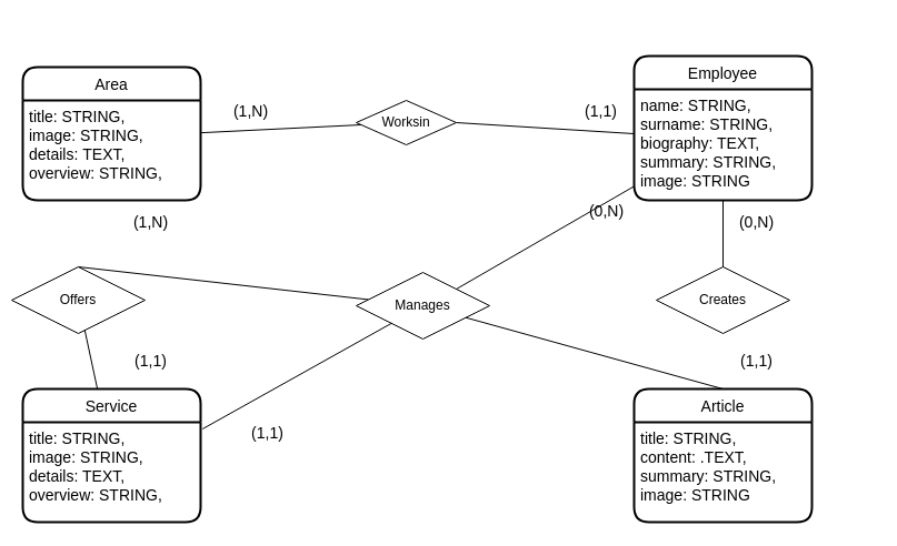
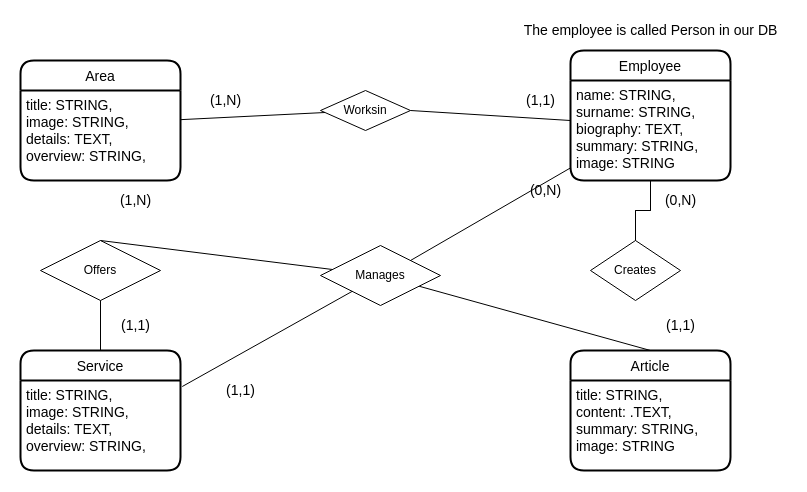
  <mxCell id="0" />
  <mxCell id="1" parent="0" />
  <mxCell id="2" value="Area" style="swimlane;childLayout=stackLayout;horizontal=1;startSize=30;horizontalStack=0;rounded=1;fontSize=14;fontStyle=0;strokeWidth=2;resizeParent=0;resizeLast=1;shadow=0;dashed=0;align=center;" parent="1" vertex="1"><mxGeometry x="20" y="60" width="160" height="120" as="geometry" /></mxCell>
  <mxCell id="3" value="title: STRING,&#10;image: STRING,&#10;details: TEXT,&#10;overview: STRING," style="align=left;strokeColor=none;fillColor=none;spacingLeft=4;fontSize=14;verticalAlign=top;resizable=0;rotatable=0;part=1;fontStyle=0" parent="2" vertex="1"><mxGeometry y="30" width="160" height="90" as="geometry" /></mxCell>
- <mxCell id="4" value="Creates" style="shape=rhombus;perimeter=rhombusPerimeter;whiteSpace=wrap;html=1;align=center;" parent="1" vertex="1"><mxGeometry x="590" y="240" width="120" height="60" as="geometry" /></mxCell>
+ <mxCell id="4" value="Creates" style="shape=rhombus;perimeter=rhombusPerimeter;whiteSpace=wrap;html=1;align=center;" parent="1" vertex="1"><mxGeometry x="590" y="240" width="90" height="60" as="geometry" /></mxCell>
  <mxCell id="5" value="" style="endArrow=none;html=1;rounded=0;exitX=0.5;exitY=0;exitDx=0;exitDy=0;" parent="1" source="8" target="26" edge="1"><mxGeometry relative="1" as="geometry"><mxPoint x="180" y="10" as="sourcePoint" /><mxPoint x="340" y="10" as="targetPoint" /></mxGeometry></mxCell>
  <mxCell id="6" value="Service" style="swimlane;childLayout=stackLayout;horizontal=1;startSize=30;horizontalStack=0;rounded=1;fontSize=14;fontStyle=0;strokeWidth=2;resizeParent=0;resizeLast=1;shadow=0;dashed=0;align=center;" parent="1" vertex="1"><mxGeometry x="20" y="350" width="160" height="120" as="geometry" /></mxCell>
  <mxCell id="7" value="title: STRING,&#10;image: STRING,&#10;details: TEXT,&#10;overview: STRING," style="align=left;strokeColor=none;fillColor=none;spacingLeft=4;fontSize=14;verticalAlign=top;resizable=0;rotatable=0;part=1;" parent="6" vertex="1"><mxGeometry y="30" width="160" height="90" as="geometry" /></mxCell>
  <mxCell id="8" value="Article" style="swimlane;childLayout=stackLayout;horizontal=1;startSize=30;horizontalStack=0;rounded=1;fontSize=14;fontStyle=0;strokeWidth=2;resizeParent=0;resizeLast=1;shadow=0;dashed=0;align=center;" parent="1" vertex="1"><mxGeometry x="570" y="350" width="160" height="120" as="geometry" /></mxCell>
  <mxCell id="9" value="title: STRING,&#10;content: .TEXT,&#10;summary: STRING,&#10;image: STRING" style="align=left;strokeColor=none;fillColor=none;spacingLeft=4;fontSize=14;verticalAlign=top;resizable=0;rotatable=0;part=1;" parent="8" vertex="1"><mxGeometry y="30" width="160" height="90" as="geometry" /></mxCell>
  <mxCell id="10" value="Employee" style="swimlane;childLayout=stackLayout;horizontal=1;startSize=30;horizontalStack=0;rounded=1;fontSize=14;fontStyle=0;strokeWidth=2;resizeParent=0;resizeLast=1;shadow=0;dashed=0;align=center;" parent="1" vertex="1"><mxGeometry x="570" y="50" width="160" height="130" as="geometry" /></mxCell>
  <mxCell id="11" value="name: STRING,&#10;surname: STRING,&#10;biography: TEXT,&#10;summary: STRING,&#10;image: STRING" style="align=left;strokeColor=none;fillColor=none;spacingLeft=4;fontSize=14;verticalAlign=top;resizable=0;rotatable=0;part=1;" parent="10" vertex="1"><mxGeometry y="30" width="160" height="100" as="geometry" /></mxCell>
  <mxCell id="12" style="edgeStyle=orthogonalEdgeStyle;rounded=0;orthogonalLoop=1;jettySize=auto;html=1;fontSize=14;shape=link;width=0;" parent="1" source="11" target="4" edge="1"><mxGeometry relative="1" as="geometry" /></mxCell>
  <mxCell id="13" value="Worksin" style="shape=rhombus;perimeter=rhombusPerimeter;whiteSpace=wrap;html=1;align=center;" parent="1" vertex="1"><mxGeometry x="320" y="90" width="90" height="40" as="geometry" /></mxCell>
  <mxCell id="14" value="" style="endArrow=none;html=1;rounded=0;entryX=1;entryY=0.5;entryDx=0;entryDy=0;" parent="1" target="13" edge="1"><mxGeometry relative="1" as="geometry"><mxPoint x="570" y="120" as="sourcePoint" /><mxPoint x="90" y="-150" as="targetPoint" /></mxGeometry></mxCell>
  <mxCell id="15" value="" style="endArrow=none;html=1;rounded=0;entryX=1;entryY=0.324;entryDx=0;entryDy=0;entryPerimeter=0;" parent="1" source="13" target="3" edge="1"><mxGeometry relative="1" as="geometry"><mxPoint x="320" y="119" as="sourcePoint" /><mxPoint x="233.36" y="119.16" as="targetPoint" /></mxGeometry></mxCell>
- <mxCell id="16" value="Offers" style="shape=rhombus;perimeter=rhombusPerimeter;whiteSpace=wrap;html=1;align=center;" parent="1" vertex="1"><mxGeometry x="10" y="240" width="120" height="60" as="geometry" /></mxCell>
+ <mxCell id="16" value="Offers" style="shape=rhombus;perimeter=rhombusPerimeter;whiteSpace=wrap;html=1;align=center;" parent="1" vertex="1"><mxGeometry x="40" y="240" width="120" height="60" as="geometry" /></mxCell>
  <mxCell id="17" value="" style="endArrow=none;html=1;rounded=0;exitX=0.5;exitY=0;exitDx=0;exitDy=0;" parent="1" source="16" target="26" edge="1"><mxGeometry relative="1" as="geometry"><mxPoint x="330.5" y="230.59" as="sourcePoint" /><mxPoint x="190" y="230" as="targetPoint" /></mxGeometry></mxCell>
  <mxCell id="18" value="" style="endArrow=none;html=1;rounded=0;" parent="1" source="6" target="16" edge="1"><mxGeometry relative="1" as="geometry"><mxPoint x="99.58" y="360" as="sourcePoint" /><mxPoint x="99.58" y="300" as="targetPoint" /></mxGeometry></mxCell>
  <mxCell id="19" value="(1,1)" style="text;html=1;align=center;verticalAlign=middle;resizable=0;points=[];autosize=1;strokeColor=none;fontSize=14;" parent="1" vertex="1"><mxGeometry x="520" y="90" width="40" height="20" as="geometry" /></mxCell>
  <mxCell id="20" value="(1,1)" style="text;html=1;align=center;verticalAlign=middle;resizable=0;points=[];autosize=1;strokeColor=none;fontSize=14;" parent="1" vertex="1"><mxGeometry x="660" y="315" width="40" height="20" as="geometry" /></mxCell>
+ <mxCell id="21" value="The employee is called Person in our DB" style="text;html=1;align=center;verticalAlign=middle;resizable=0;points=[];autosize=1;strokeColor=none;fontSize=14;" parent="1" vertex="1"><mxGeometry x="515" y="20" width="270" height="20" as="geometry" /></mxCell>
  <mxCell id="22" value="(0,N)" style="text;html=1;align=center;verticalAlign=middle;resizable=0;points=[];autosize=1;strokeColor=none;fontSize=14;" parent="1" vertex="1"><mxGeometry x="655" y="190" width="50" height="20" as="geometry" /></mxCell>
  <mxCell id="23" value="(1,N)" style="text;html=1;align=center;verticalAlign=middle;resizable=0;points=[];autosize=1;strokeColor=none;fontSize=14;" parent="1" vertex="1"><mxGeometry x="200" y="90" width="50" height="20" as="geometry" /></mxCell>
  <mxCell id="24" value="(1,N)" style="text;html=1;align=center;verticalAlign=middle;resizable=0;points=[];autosize=1;strokeColor=none;fontSize=14;" parent="1" vertex="1"><mxGeometry x="110" y="190" width="50" height="20" as="geometry" /></mxCell>
  <mxCell id="25" value="(1,1)" style="text;html=1;align=center;verticalAlign=middle;resizable=0;points=[];autosize=1;strokeColor=none;fontSize=14;" parent="1" vertex="1"><mxGeometry x="115" y="315" width="40" height="20" as="geometry" /></mxCell>
  <mxCell id="26" value="Manages" style="shape=rhombus;perimeter=rhombusPerimeter;whiteSpace=wrap;html=1;align=center;" vertex="1" parent="1"><mxGeometry x="320" y="245" width="120" height="60" as="geometry" /></mxCell>
  <mxCell id="27" value="" style="endArrow=none;html=1;rounded=0;exitX=1;exitY=0;exitDx=0;exitDy=0;entryX=0;entryY=0.874;entryDx=0;entryDy=0;entryPerimeter=0;" edge="1" parent="1" source="26" target="11"><mxGeometry relative="1" as="geometry"><mxPoint x="610.5" y="235.59" as="sourcePoint" /><mxPoint x="380" y="185" as="targetPoint" /></mxGeometry></mxCell>
  <mxCell id="28" value="" style="endArrow=none;html=1;rounded=0;exitX=1.011;exitY=0.067;exitDx=0;exitDy=0;exitPerimeter=0;" edge="1" parent="1" target="26" source="7"><mxGeometry relative="1" as="geometry"><mxPoint x="380" y="355" as="sourcePoint" /><mxPoint x="379.58" y="305" as="targetPoint" /></mxGeometry></mxCell>
  <mxCell id="29" value="(0,N)" style="text;html=1;align=center;verticalAlign=middle;resizable=0;points=[];autosize=1;strokeColor=none;fontSize=14;" vertex="1" parent="1"><mxGeometry x="520" y="180" width="50" height="20" as="geometry" /></mxCell>
  <mxCell id="30" value="(1,1)" style="text;html=1;align=center;verticalAlign=middle;resizable=0;points=[];autosize=1;strokeColor=none;fontSize=14;" vertex="1" parent="1"><mxGeometry x="220" y="380" width="40" height="20" as="geometry" /></mxCell>
